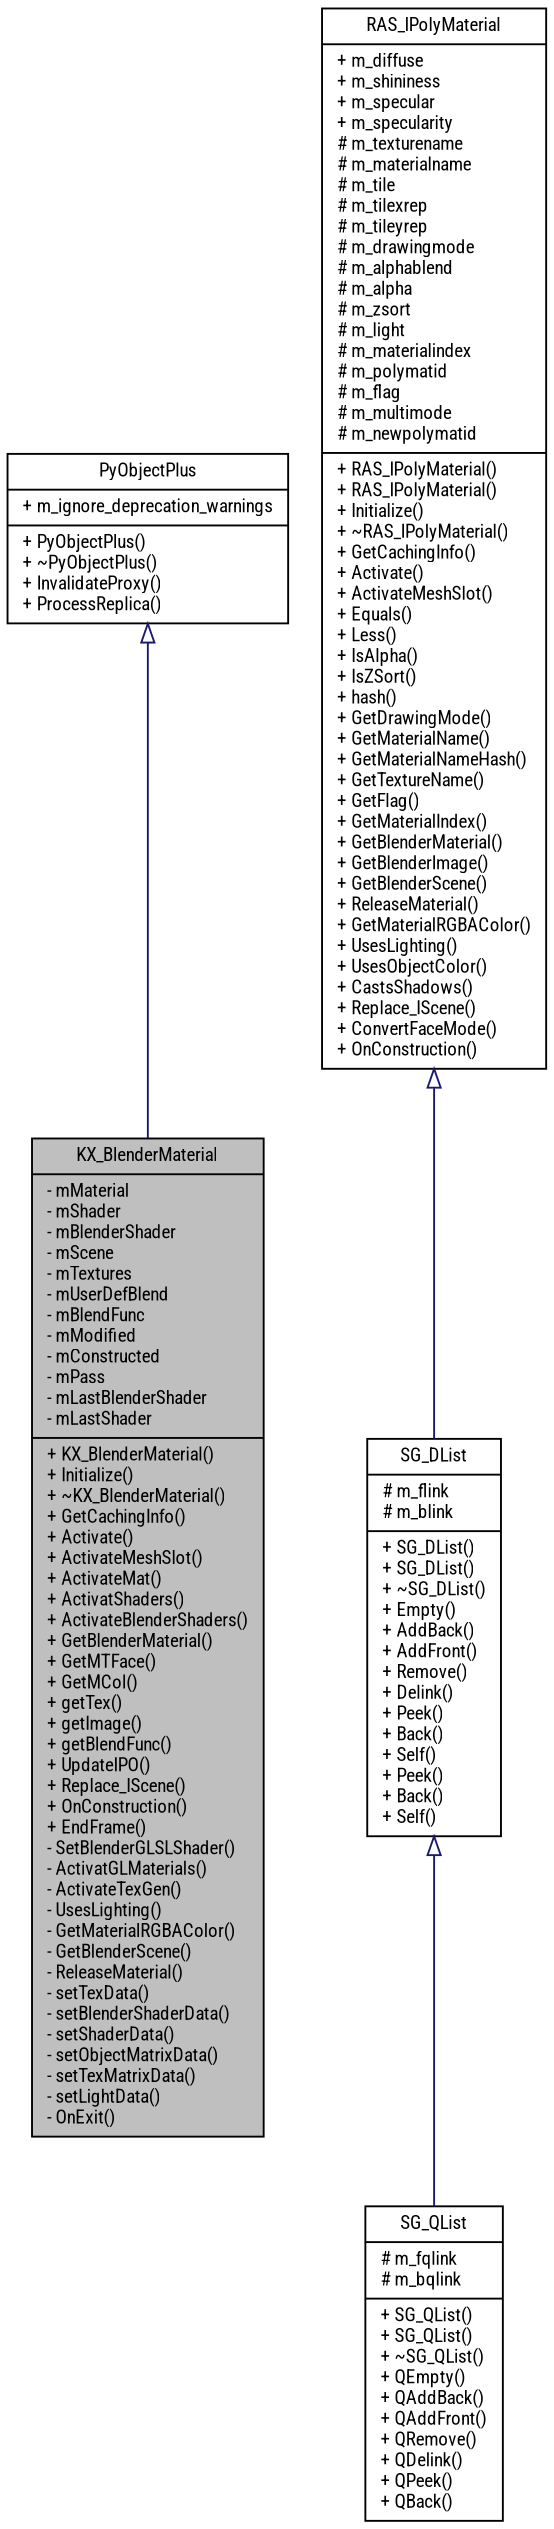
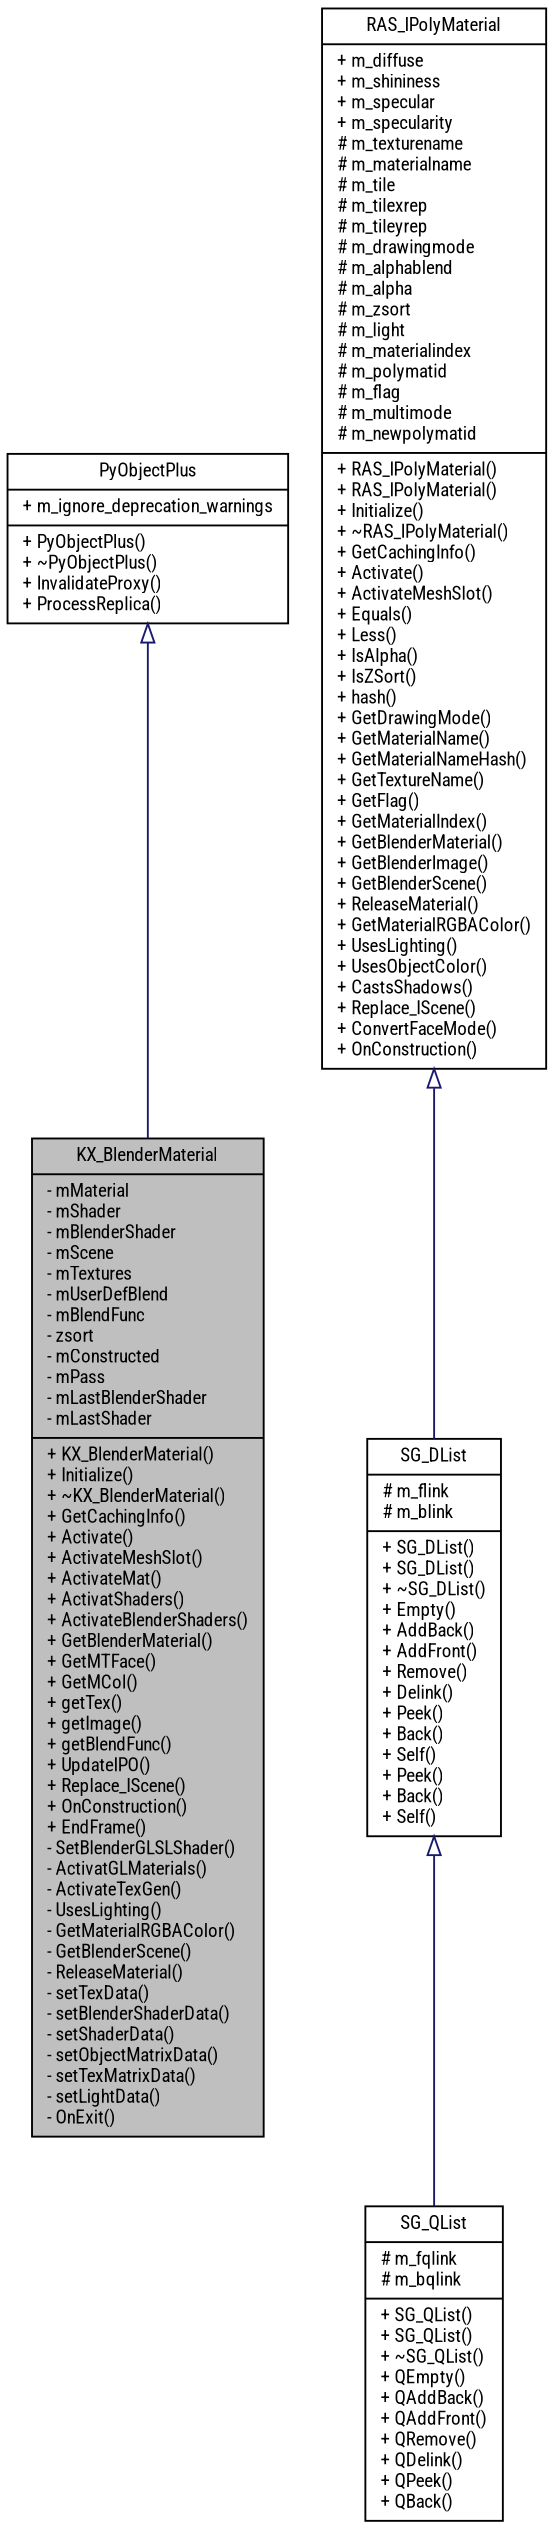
  digraph {
    fontname="Roboto Condensed"
    node [color=black fillcolor=white fontname="Roboto Condensed" fontsize=10 shape=record style=filled]
    edge [arrowtail=empty color=midnightblue dir=back fontname="Roboto Condensed" fontsize=10 labelfontname=Helvetica labelfontsize=10 style=solid]
-   n1 [fillcolor=grey75 fontcolor=black height=0.2 label="{KX_BlenderMaterial\n|- mMaterial\l- mShader\l- mBlenderShader\l- mScene\l- mTextures\l- mUserDefBlend\l- mBlendFunc\l- mModified\l- mConstructed\l- mPass\l- mLastBlenderShader\l- mLastShader\l|+ KX_BlenderMaterial()\l+ Initialize()\l+ ~KX_BlenderMaterial()\l+ GetCachingInfo()\l+ Activate()\l+ ActivateMeshSlot()\l+ ActivateMat()\l+ ActivatShaders()\l+ ActivateBlenderShaders()\l+ GetBlenderMaterial()\l+ GetMTFace()\l+ GetMCol()\l+ getTex()\l+ getImage()\l+ getBlendFunc()\l+ UpdateIPO()\l+ Replace_IScene()\l+ OnConstruction()\l+ EndFrame()\l- SetBlenderGLSLShader()\l- ActivatGLMaterials()\l- ActivateTexGen()\l- UsesLighting()\l- GetMaterialRGBAColor()\l- GetBlenderScene()\l- ReleaseMaterial()\l- setTexData()\l- setBlenderShaderData()\l- setShaderData()\l- setObjectMatrixData()\l- setTexMatrixData()\l- setLightData()\l- OnExit()\l}" width=0.4]
+   n1 [fillcolor=grey75 fontcolor=black height=0.2 label="{KX_BlenderMaterial\n|- mMaterial\l- mShader\l- mBlenderShader\l- mScene\l- mTextures\l- mUserDefBlend\l- mBlendFunc\l- zsort\l- mConstructed\l- mPass\l- mLastBlenderShader\l- mLastShader\l|+ KX_BlenderMaterial()\l+ Initialize()\l+ ~KX_BlenderMaterial()\l+ GetCachingInfo()\l+ Activate()\l+ ActivateMeshSlot()\l+ ActivateMat()\l+ ActivatShaders()\l+ ActivateBlenderShaders()\l+ GetBlenderMaterial()\l+ GetMTFace()\l+ GetMCol()\l+ getTex()\l+ getImage()\l+ getBlendFunc()\l+ UpdateIPO()\l+ Replace_IScene()\l+ OnConstruction()\l+ EndFrame()\l- SetBlenderGLSLShader()\l- ActivatGLMaterials()\l- ActivateTexGen()\l- UsesLighting()\l- GetMaterialRGBAColor()\l- GetBlenderScene()\l- ReleaseMaterial()\l- setTexData()\l- setBlenderShaderData()\l- setShaderData()\l- setObjectMatrixData()\l- setTexMatrixData()\l- setLightData()\l- OnExit()\l}" width=0.4]
    n2 [height=0.2 label="{PyObjectPlus\n|+ m_ignore_deprecation_warnings\l|+ PyObjectPlus()\l+ ~PyObjectPlus()\l+ InvalidateProxy()\l+ ProcessReplica()\l}" width=0.4]
    n3 [height=0.2 label="{SG_QList\n|# m_fqlink\l# m_bqlink\l|+ SG_QList()\l+ SG_QList()\l+ ~SG_QList()\l+ QEmpty()\l+ QAddBack()\l+ QAddFront()\l+ QRemove()\l+ QDelink()\l+ QPeek()\l+ QBack()\l}" width=0.4]
    n4 [height=0.2 label="{SG_DList\n|# m_flink\l# m_blink\l|+ SG_DList()\l+ SG_DList()\l+ ~SG_DList()\l+ Empty()\l+ AddBack()\l+ AddFront()\l+ Remove()\l+ Delink()\l+ Peek()\l+ Back()\l+ Self()\l+ Peek()\l+ Back()\l+ Self()\l}" width=0.4]
    n5 [height=0.2 label="{RAS_IPolyMaterial\n|+ m_diffuse\l+ m_shininess\l+ m_specular\l+ m_specularity\l# m_texturename\l# m_materialname\l# m_tile\l# m_tilexrep\l# m_tileyrep\l# m_drawingmode\l# m_alphablend\l# m_alpha\l# m_zsort\l# m_light\l# m_materialindex\l# m_polymatid\l# m_flag\l# m_multimode\l# m_newpolymatid\l|+ RAS_IPolyMaterial()\l+ RAS_IPolyMaterial()\l+ Initialize()\l+ ~RAS_IPolyMaterial()\l+ GetCachingInfo()\l+ Activate()\l+ ActivateMeshSlot()\l+ Equals()\l+ Less()\l+ IsAlpha()\l+ IsZSort()\l+ hash()\l+ GetDrawingMode()\l+ GetMaterialName()\l+ GetMaterialNameHash()\l+ GetTextureName()\l+ GetFlag()\l+ GetMaterialIndex()\l+ GetBlenderMaterial()\l+ GetBlenderImage()\l+ GetBlenderScene()\l+ ReleaseMaterial()\l+ GetMaterialRGBAColor()\l+ UsesLighting()\l+ UsesObjectColor()\l+ CastsShadows()\l+ Replace_IScene()\l+ ConvertFaceMode()\l+ OnConstruction()\l}" width=0.4]
    n2 -> n1
    n4 -> n3
    n5 -> n4
  }
